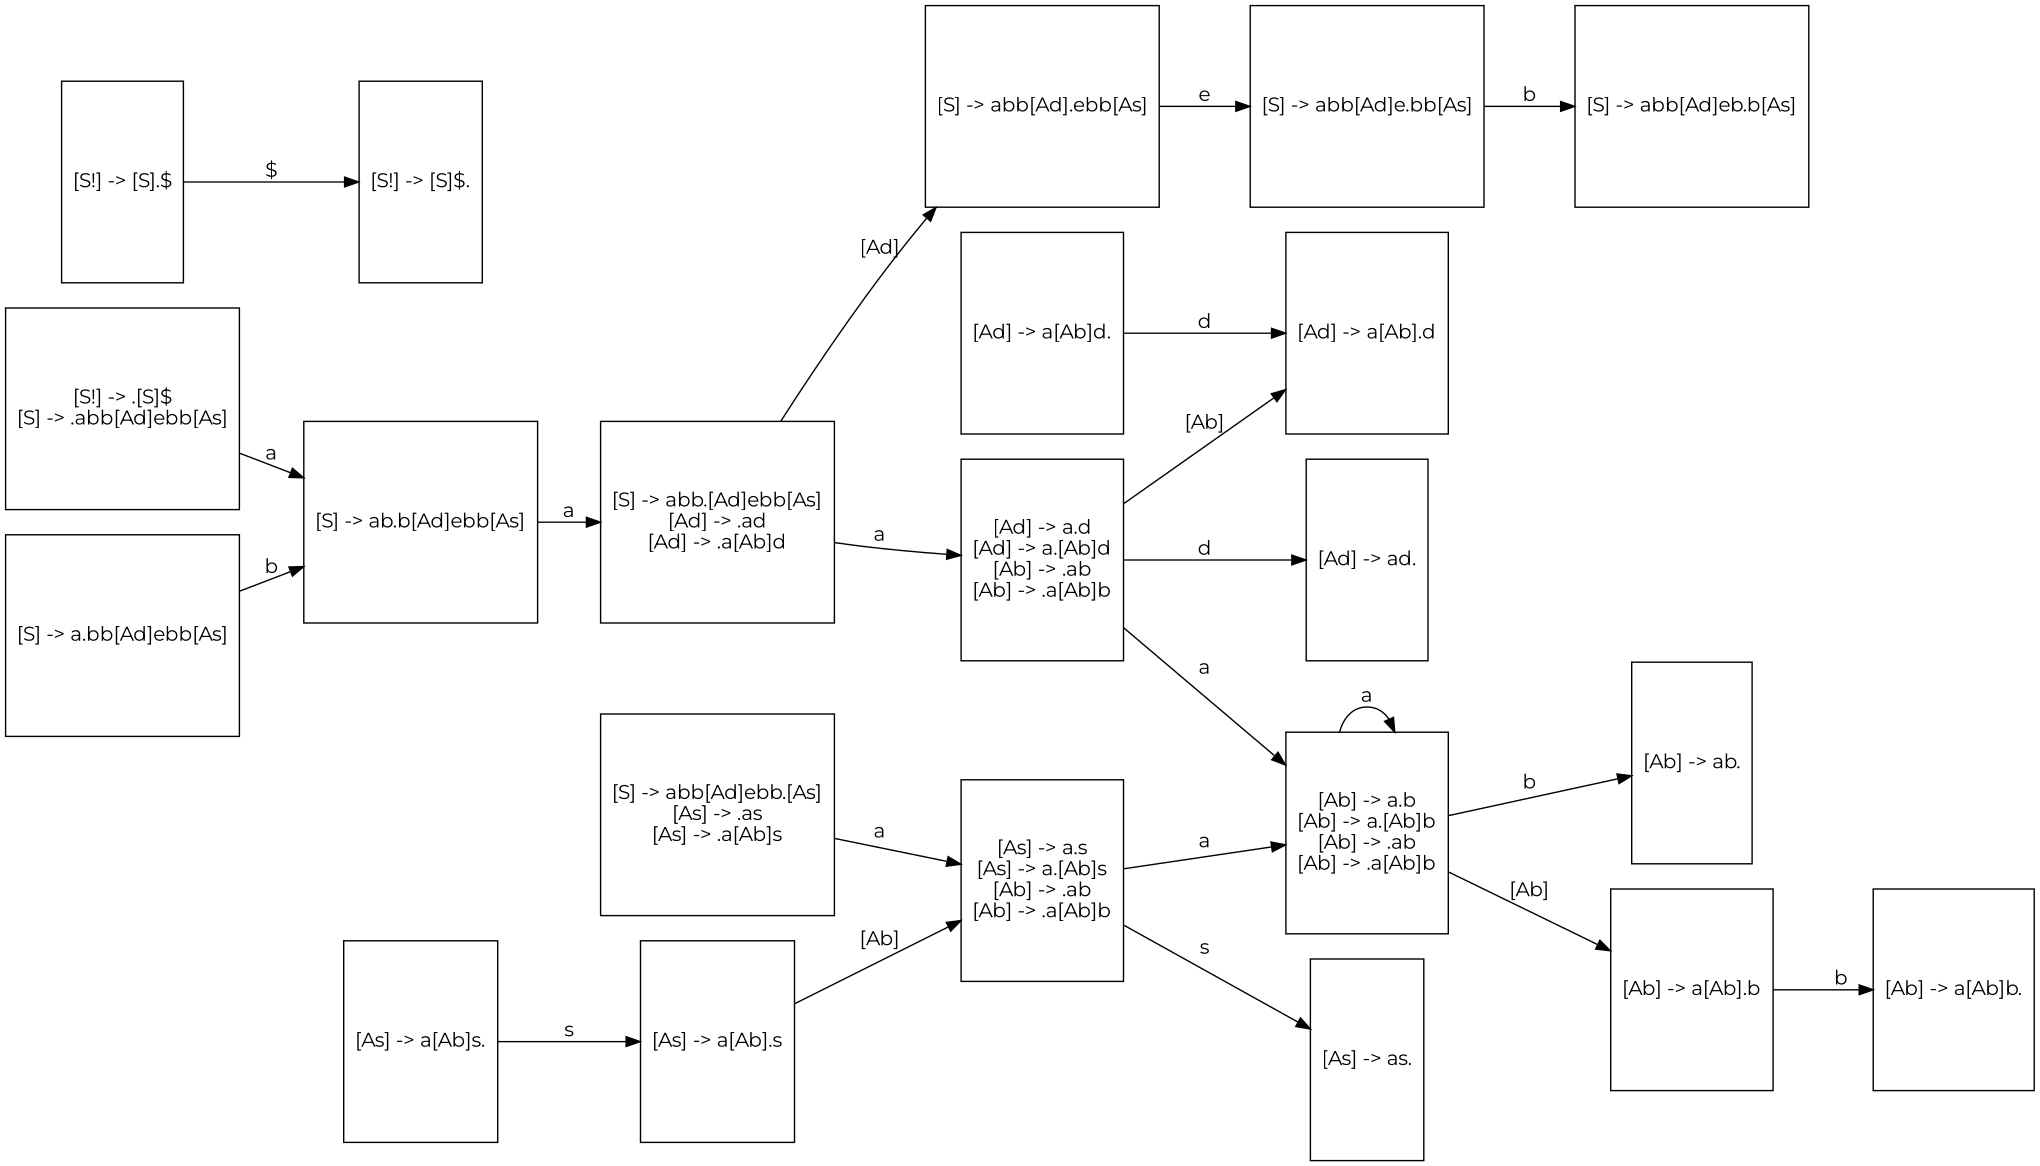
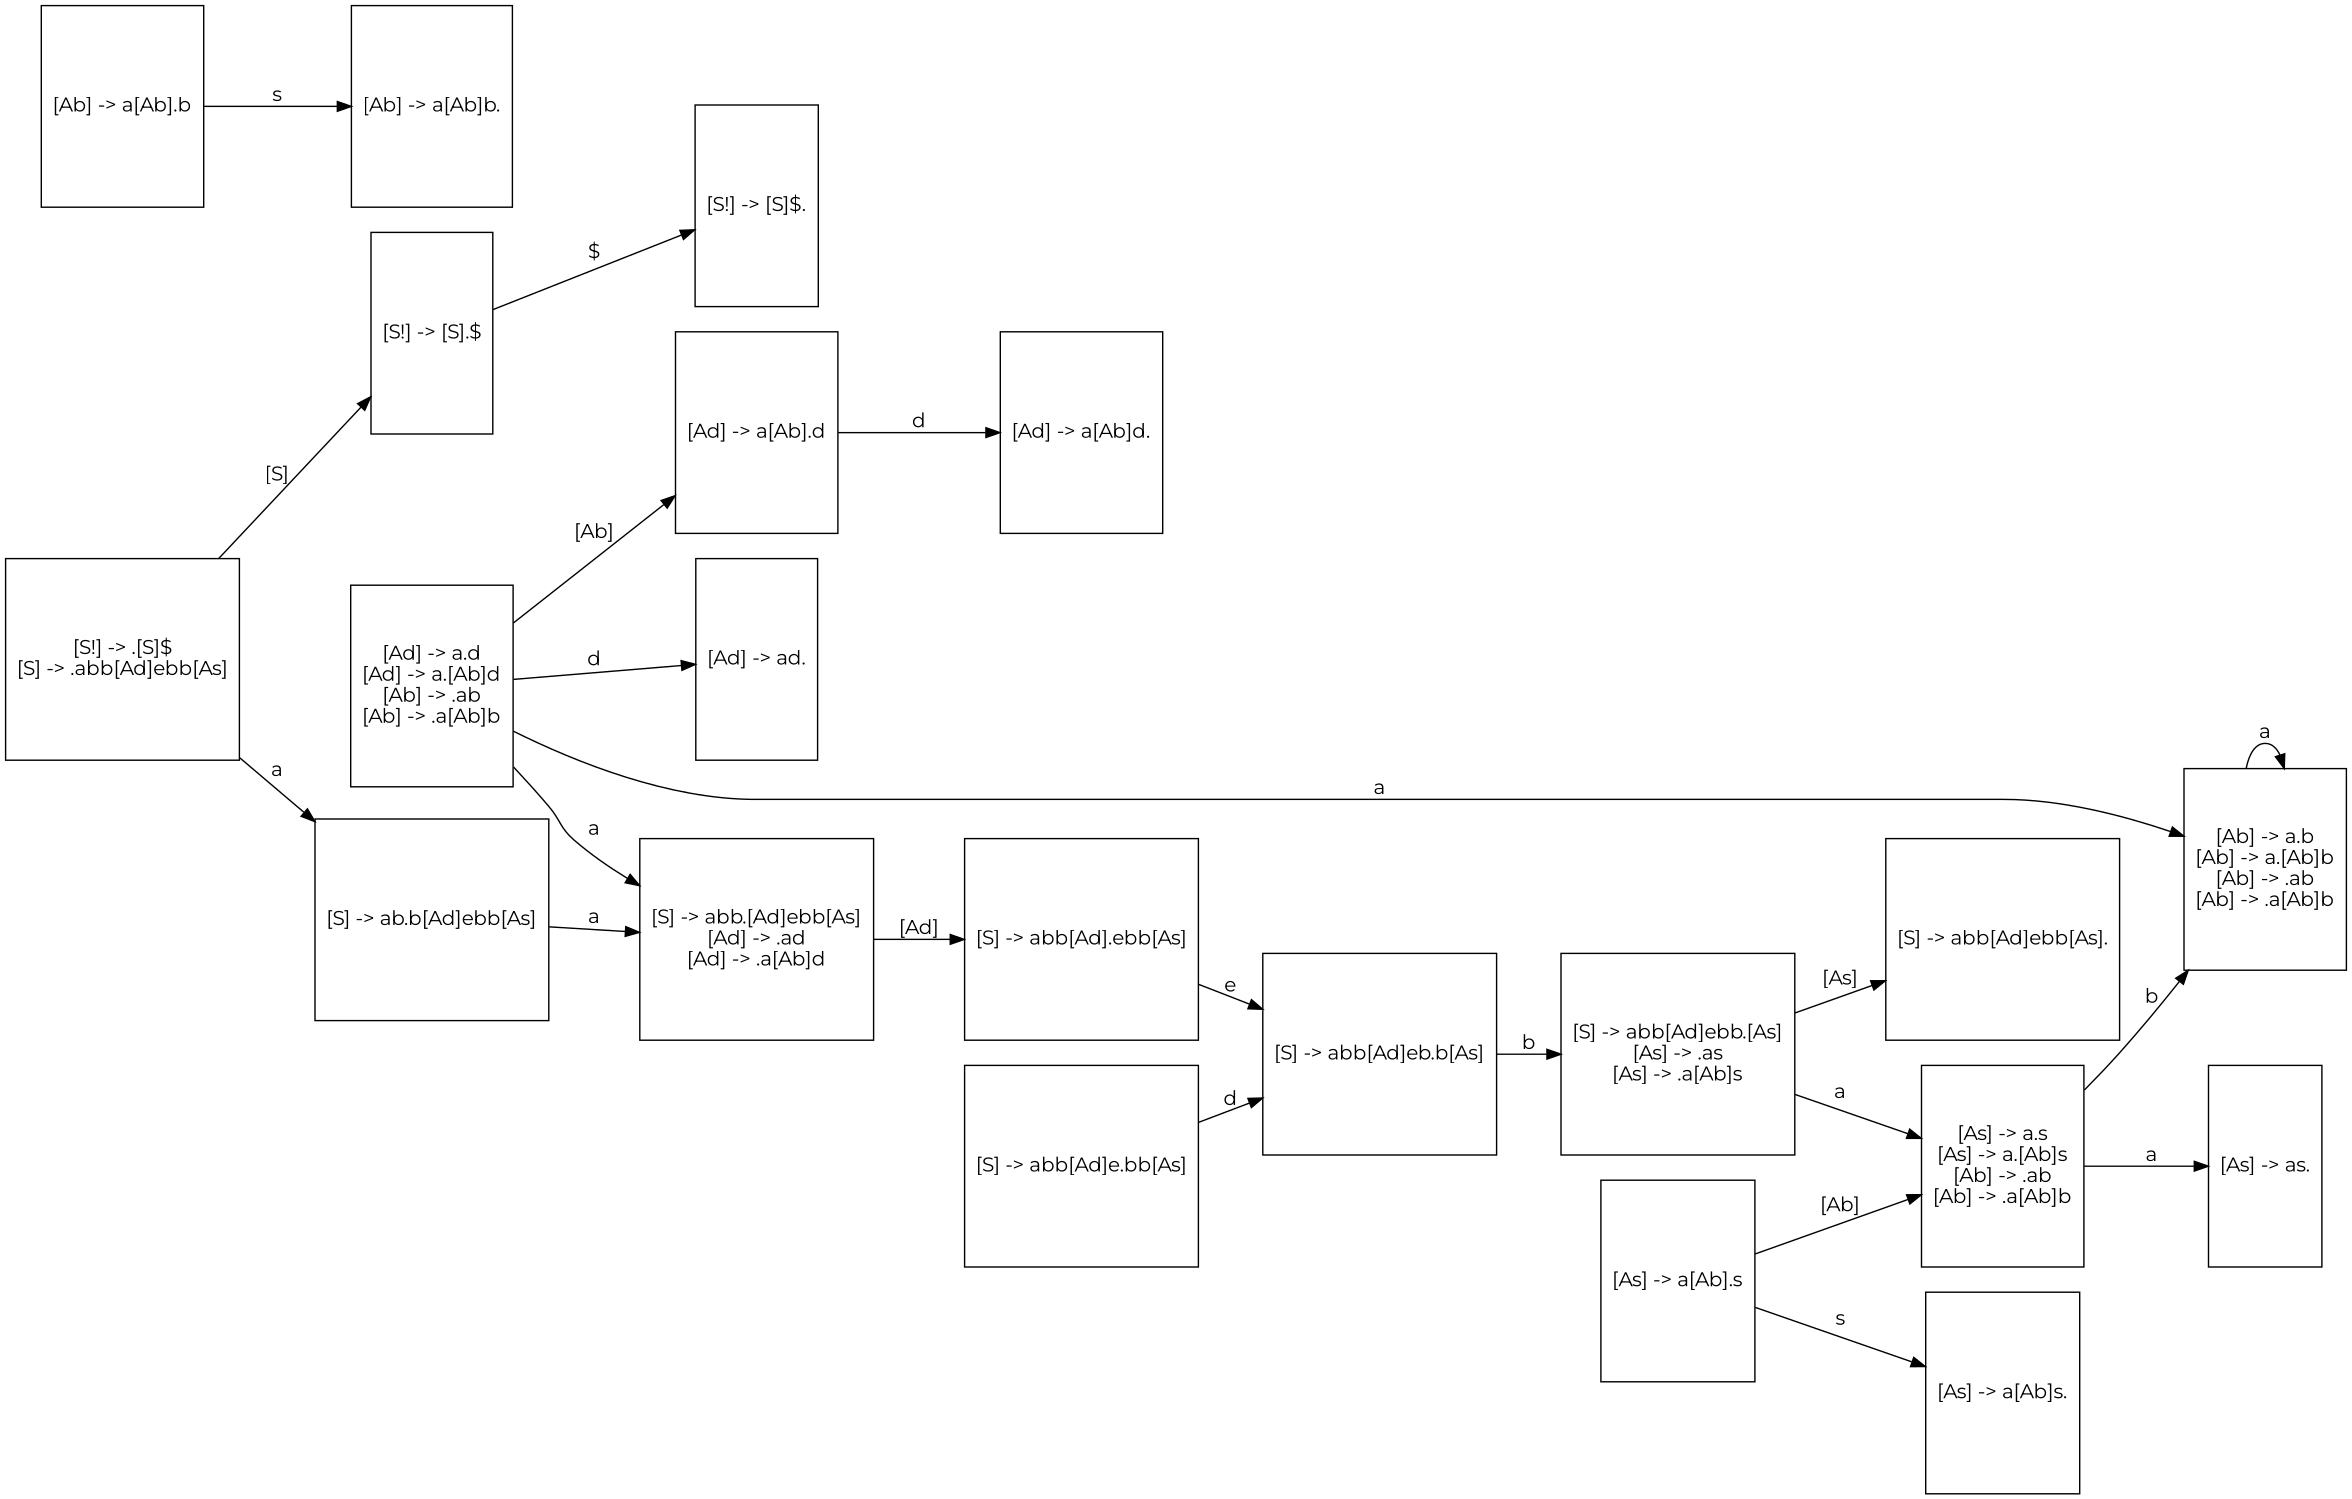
  digraph {
    fontname=Montserrat
    rankdir=LR
    node [fontname=Montserrat shape=polygon]
    edge [fontname=Montserrat]
    n1 [height=2 label="[S!] -> .[S]$\n[S] -> .abb[Ad]ebb[As]" width=1]
    n2 [height=2 label="[S!] -> [S].$" width=1]
    n3 [height=2 label="[S] -> ab.b[Ad]ebb[As]" width=1]
    n4 [height=2 label="[S!] -> [S]$." width=1]
-   n5 [height=2 label="[S] -> a.bb[Ad]ebb[As]" width=1]
    n6 [height=2 label="[S] -> abb.[Ad]ebb[As]\n[Ad] -> .ad\n[Ad] -> .a[Ab]d" width=1]
    n7 [height=2 label="[S] -> abb[Ad].ebb[As]" width=1]
    n8 [height=2 label="[Ad] -> a.d\n[Ad] -> a.[Ab]d\n[Ab] -> .ab\n[Ab] -> .a[Ab]b" width=1]
    n9 [height=2 label="[S] -> abb[Ad]e.bb[As]" width=1]
    n10 [height=2 label="[Ad] -> ad." width=1]
    n11 [height=2 label="[Ad] -> a[Ab].d" width=1]
    n12 [height=2 label="[Ab] -> a.b\n[Ab] -> a.[Ab]b\n[Ab] -> .ab\n[Ab] -> .a[Ab]b" width=1]
    n13 [height=2 label="[S] -> abb[Ad]eb.b[As]" width=1]
    n14 [height=2 label="[Ad] -> a[Ab]d." width=1]
-   n15 [height=2 label="[Ab] -> ab." width=1]
    n16 [height=2 label="[Ab] -> a[Ab].b" width=1]
    n17 [height=2 label="[S] -> abb[Ad]ebb.[As]\n[As] -> .as\n[As] -> .a[Ab]s" width=1]
    n18 [height=2 label="[Ab] -> a[Ab]b." width=1]
+   n19 [height=2 label="[S] -> abb[Ad]ebb[As]." width=1]
    n20 [height=2 label="[As] -> a.s\n[As] -> a.[Ab]s\n[Ab] -> .ab\n[Ab] -> .a[Ab]b" width=1]
    n21 [height=2 label="[As] -> as." width=1]
    n22 [height=2 label="[As] -> a[Ab].s" width=1]
    n23 [height=2 label="[As] -> a[Ab]s." width=1]
+   n1 -> n2 [label="[S]"]
    n1 -> n3 [label=a]
    n2 -> n4 [label="$"]
    n3 -> n6 [label=a]
-   n5 -> n3 [label=b]
    n6 -> n7 [label="[Ad]"]
-   n6 -> n8 [label=a]
-   n7 -> n9 [label=e]
+   n8 -> n6 [label=a]
+   n7 -> n13 [label=e]
    n8 -> n10 [label=d]
    n8 -> n11 [label="[Ab]"]
    n8 -> n12 [label=a]
-   n9 -> n13 [label=b]
-   n14 -> n11 [label=d]
+   n9 -> n13 [label=d]
+   n11 -> n14 [label=d]
    n12 -> n12 [label=a]
-   n12 -> n15 [label=b]
-   n12 -> n16 [label="[Ab]"]
-   n16 -> n18 [label=b]
+   n13 -> n17 [label=b]
+   n16 -> n18 [label=s]
+   n17 -> n19 [label="[As]"]
    n17 -> n20 [label=a]
-   n20 -> n12 [label=a]
-   n20 -> n21 [label=s]
+   n20 -> n12 [label=b]
+   n20 -> n21 [label=a]
    n22 -> n20 [label="[Ab]"]
-   n23 -> n22 [label=s]
+   n22 -> n23 [label=s]
  }
